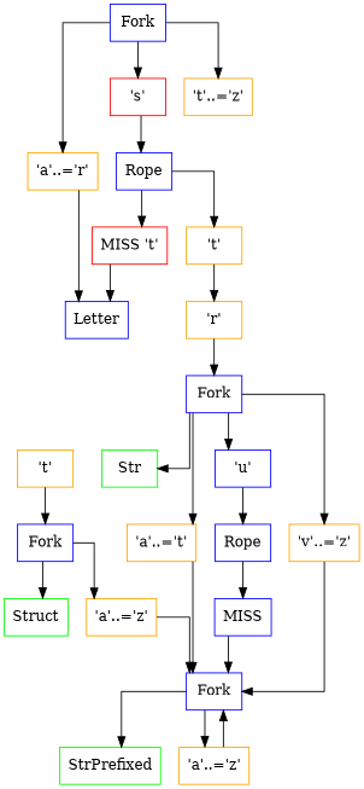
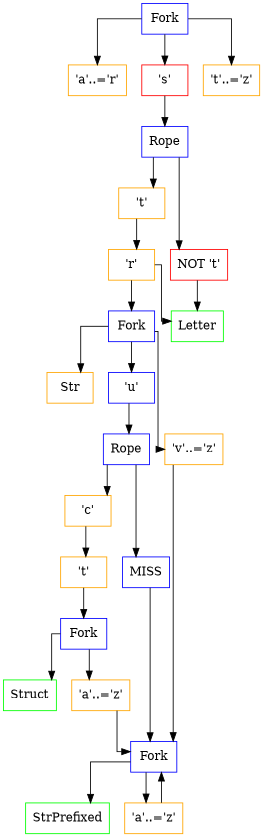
  digraph {
    splines=ortho
    node [color=orange shape=box]
-   n1 [color=blue label=Letter]
+   n1 [color=green label=Letter]
    n2 [color=green label=Struct]
-   n3 [color=green label=Str]
+   n3 [label=Str]
    n4 [color=green label=StrPrefixed]
    n5 [color=blue label=Fork]
    n6 [label="'a'..='z'"]
    n7 [color=blue label=Rope]
+   n8 [label="'c'"]
    n9 [color=blue label=MISS]
    n10 [label="'t'"]
    n11 [color=blue label=Fork]
    n12 [label="'a'..='z'"]
    n13 [color=blue label=Rope]
    n14 [label="'t'"]
-   n15 [color=red label="MISS 't'"]
+   n15 [color=red label="NOT 't'"]
    n16 [label="'r'"]
    n17 [color=blue label=Fork]
-   n18 [label="'a'..='t'"]
    n19 [color=blue label="'u'"]
    n20 [label="'v'..='z'"]
    n21 [color=blue label=Fork]
    n22 [label="'a'..='r'"]
    n23 [color=red label="'s'"]
    n24 [label="'t'..='z'"]
    n5 -> n4
    n5 -> n6
    n6 -> n5
+   n7 -> n8
    n7 -> n9
+   n8 -> n10
    n9 -> n5
    n10 -> n11
    n11 -> n2
    n11 -> n12
    n12 -> n5
    n13 -> n14
    n13 -> n15
    n14 -> n16
    n15 -> n1
    n16 -> n17
    n17 -> n3
-   n17 -> n18
    n17 -> n19
    n17 -> n20
-   n18 -> n5
    n19 -> n7
    n20 -> n5
    n21 -> n22
    n21 -> n23
    n21 -> n24
-   n22 -> n1
+   n16 -> n1
    n23 -> n13
  }
